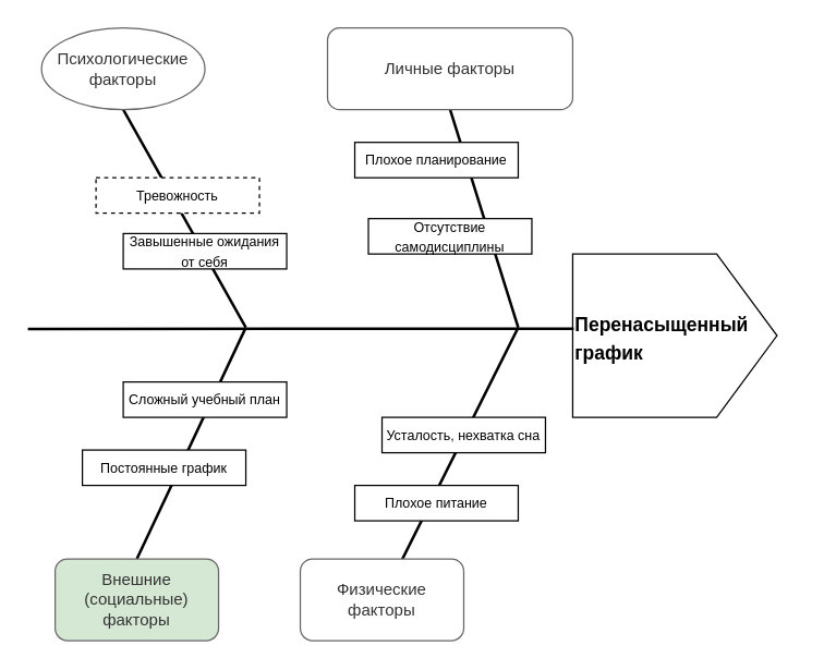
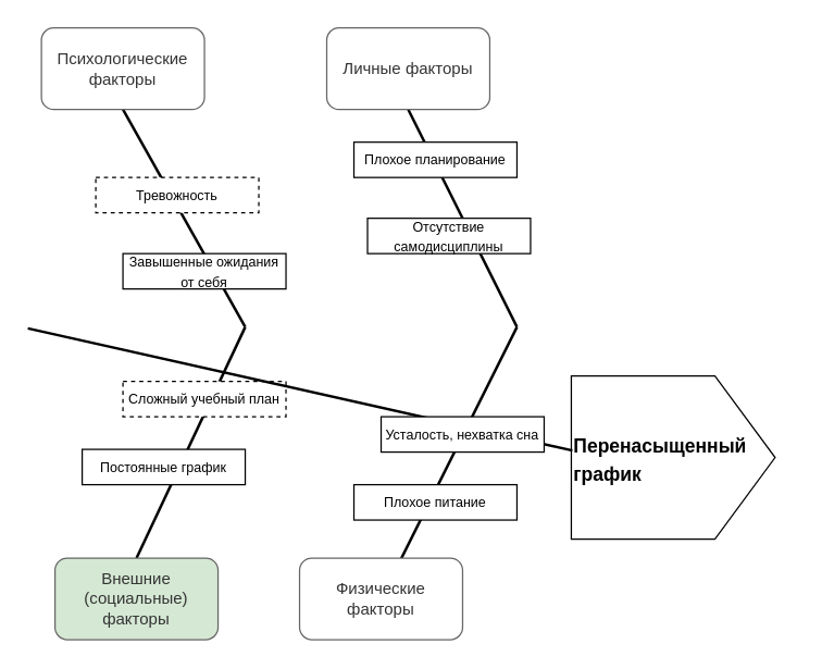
  <mxCell id="0" />
  <mxCell id="1" parent="0" />
  <mxCell id="2" value="" style="endArrow=none;html=1;rounded=0;exitX=0.5;exitY=0;exitDx=0;exitDy=0;strokeWidth=2;" parent="1" source="8" edge="1"><mxGeometry width="50" height="50" relative="1" as="geometry"><mxPoint x="47" y="420" as="sourcePoint" /><mxPoint x="180" y="240" as="targetPoint" /></mxGeometry></mxCell>
  <mxCell id="3" value="" style="endArrow=none;html=1;rounded=0;exitX=0.5;exitY=1;exitDx=0;exitDy=0;strokeWidth=2;" parent="1" source="6" edge="1"><mxGeometry width="50" height="50" relative="1" as="geometry"><mxPoint x="103" y="58" as="sourcePoint" /><mxPoint x="180" y="240" as="targetPoint" /></mxGeometry></mxCell>
  <mxCell id="4" value="" style="endArrow=none;html=1;rounded=0;exitX=0.5;exitY=0;exitDx=0;exitDy=0;strokeWidth=2;" parent="1" edge="1"><mxGeometry width="50" height="50" relative="1" as="geometry"><mxPoint x="280" y="440" as="sourcePoint" /><mxPoint y="240" as="targetPoint" x="380" /></mxGeometry></mxCell>
  <mxCell id="5" value="" style="endArrow=none;html=1;rounded=0;exitX=0.5;exitY=1;exitDx=0;exitDy=0;strokeWidth=2;" parent="1" source="7" edge="1"><mxGeometry width="50" height="50" relative="1" as="geometry"><mxPoint x="283" y="58" as="sourcePoint" /><mxPoint y="240" as="targetPoint" x="380" /></mxGeometry></mxCell>
- <mxCell id="6" value="Психологические факторы" style="ellipse;whiteSpace=wrap;html=1;fillColor=#FFFFFF;fontColor=#333333;strokeColor=#666666;" parent="1" vertex="1"><mxGeometry x="30" y="20" width="120" height="60" as="geometry" /></mxCell>
- <mxCell id="7" value="Личные факторы" style="rounded=1;whiteSpace=wrap;html=1;fillColor=#FFFFFF;fontColor=#333333;strokeColor=#666666;" parent="1" vertex="1"><mxGeometry x="240" y="20" width="180" height="60" as="geometry" /></mxCell>
+ <mxCell id="6" value="Психологические факторы" style="rounded=1;whiteSpace=wrap;html=1;fillColor=#FFFFFF;fontColor=#333333;strokeColor=#666666;" parent="1" vertex="1"><mxGeometry x="30" y="20" width="120" height="60" as="geometry" /></mxCell>
+ <mxCell id="7" value="Личные факторы" style="rounded=1;whiteSpace=wrap;html=1;fillColor=#FFFFFF;fontColor=#333333;strokeColor=#666666;" parent="1" vertex="1"><mxGeometry x="240" y="20" width="120" height="60" as="geometry" /></mxCell>
  <mxCell id="8" value="Внешние (социальные) факторы" style="rounded=1;whiteSpace=wrap;html=1;fillColor=#d5e8d4;fontColor=#333333;strokeColor=#666666;" parent="1" vertex="1"><mxGeometry x="40" y="410" width="120" height="60" as="geometry" /></mxCell>
  <mxCell id="9" value="&lt;font style=&quot;font-size: 10px;&quot;&gt;Тревожность&lt;/font&gt;" style="rounded=0;whiteSpace=wrap;html=1;dashed=1;" parent="1" vertex="1"><mxGeometry x="70" y="130" width="120" height="26" as="geometry" /></mxCell>
- <mxCell id="10" value="&lt;font style=&quot;font-size: 10px;&quot;&gt;Завышенные ожидания от себя&lt;/font&gt;" style="rounded=0;whiteSpace=wrap;html=1;" parent="1" vertex="1"><mxGeometry x="90" y="171" width="120" height="26" as="geometry" /></mxCell>
+ <mxCell id="10" value="&lt;font style=&quot;font-size: 10px;&quot;&gt;Завышенные ожидания от себя&lt;/font&gt;" style="rounded=0;whiteSpace=wrap;html=1;" parent="1" vertex="1"><mxGeometry x="90" y="186" width="120" height="26" as="geometry" /></mxCell>
  <mxCell id="11" value="&lt;font style=&quot;font-size: 10px;&quot;&gt;Плохое планирование&lt;/font&gt;" style="rounded=0;whiteSpace=wrap;html=1;" parent="1" vertex="1"><mxGeometry x="260" y="104" width="120" height="26" as="geometry" /></mxCell>
  <mxCell id="12" value="&lt;font style=&quot;font-size: 10px;&quot;&gt;Отсутствие самодисциплины&lt;/font&gt;" style="rounded=0;whiteSpace=wrap;html=1;" parent="1" vertex="1"><mxGeometry x="270" y="160" width="120" height="26" as="geometry" /></mxCell>
- <mxCell id="13" value="&lt;font style=&quot;font-size: 10px;&quot;&gt;Сложный учебный план&lt;/font&gt;" style="rounded=0;whiteSpace=wrap;html=1;" parent="1" vertex="1"><mxGeometry x="90" y="280" width="120" height="26" as="geometry" /></mxCell>
- <mxCell id="14" value="&lt;h5 style=&quot;text-wrap-mode: wrap; line-height: 1.5; margin: 18.288px 0px 13.716px;&quot;&gt;&lt;font style=&quot;font-size: 14px;&quot;&gt;Перенасыщенный график&lt;/font&gt;&lt;/h5&gt;" style="html=1;shadow=0;dashed=0;align=left;verticalAlign=middle;shape=mxgraph.arrows2.arrow;dy=0;dx=44.3;notch=0;fillColor=#FFFFFF;strokeColor=#000000;" parent="1" vertex="1"><mxGeometry x="420" y="186" width="150" height="120" as="geometry" /></mxCell>
+ <mxCell id="13" value="&lt;font style=&quot;font-size: 10px;&quot;&gt;Сложный учебный план&lt;/font&gt;" style="rounded=0;whiteSpace=wrap;html=1;dashed=1;" parent="1" vertex="1"><mxGeometry x="90" y="280" width="120" height="26" as="geometry" /></mxCell>
+ <mxCell id="14" value="&lt;h5 style=&quot;text-wrap-mode: wrap; line-height: 1.5; margin: 18.288px 0px 13.716px;&quot;&gt;&lt;font style=&quot;font-size: 14px;&quot;&gt;Перенасыщенный график&lt;/font&gt;&lt;/h5&gt;" style="html=1;shadow=0;dashed=0;align=left;verticalAlign=middle;shape=mxgraph.arrows2.arrow;dy=0;dx=44.3;notch=0;fillColor=#FFFFFF;strokeColor=#000000;" parent="1" vertex="1"><mxGeometry x="420" y="276" width="150" height="120" as="geometry" /></mxCell>
  <mxCell id="15" value="" style="endArrow=none;html=1;rounded=0;fontSize=12;startSize=8;endSize=8;curved=1;entryX=0.005;entryY=0.457;entryDx=0;entryDy=0;entryPerimeter=0;strokeWidth=2;" parent="1" target="14" edge="1"><mxGeometry width="50" height="50" relative="1" as="geometry"><mxPoint x="20" y="241" as="sourcePoint" /><mxPoint x="180" y="180" as="targetPoint" /></mxGeometry></mxCell>
  <mxCell id="16" value="Физические факторы" style="rounded=1;whiteSpace=wrap;html=1;fillColor=#FFFFFF;fontColor=#333333;strokeColor=#666666;" vertex="1" parent="1"><mxGeometry x="220" y="410" width="120" height="60" as="geometry" /></mxCell>
  <mxCell id="17" value="&lt;font style=&quot;font-size: 10px;&quot;&gt;Усталость, нехватка сна&lt;/font&gt;" style="rounded=0;whiteSpace=wrap;html=1;" vertex="1" parent="1"><mxGeometry x="280" y="306" width="120" height="26" as="geometry" /></mxCell>
  <mxCell id="18" value="&lt;font style=&quot;font-size: 10px;&quot;&gt;Плохое питание&lt;/font&gt;" style="rounded=0;whiteSpace=wrap;html=1;" vertex="1" parent="1"><mxGeometry x="260" y="356" width="120" height="26" as="geometry" /></mxCell>
  <mxCell id="19" value="&lt;font style=&quot;font-size: 10px;&quot;&gt;Постоянные график&lt;/font&gt;" style="rounded=0;whiteSpace=wrap;html=1;" vertex="1" parent="1"><mxGeometry x="60" y="330" width="120" height="26" as="geometry" /></mxCell>
